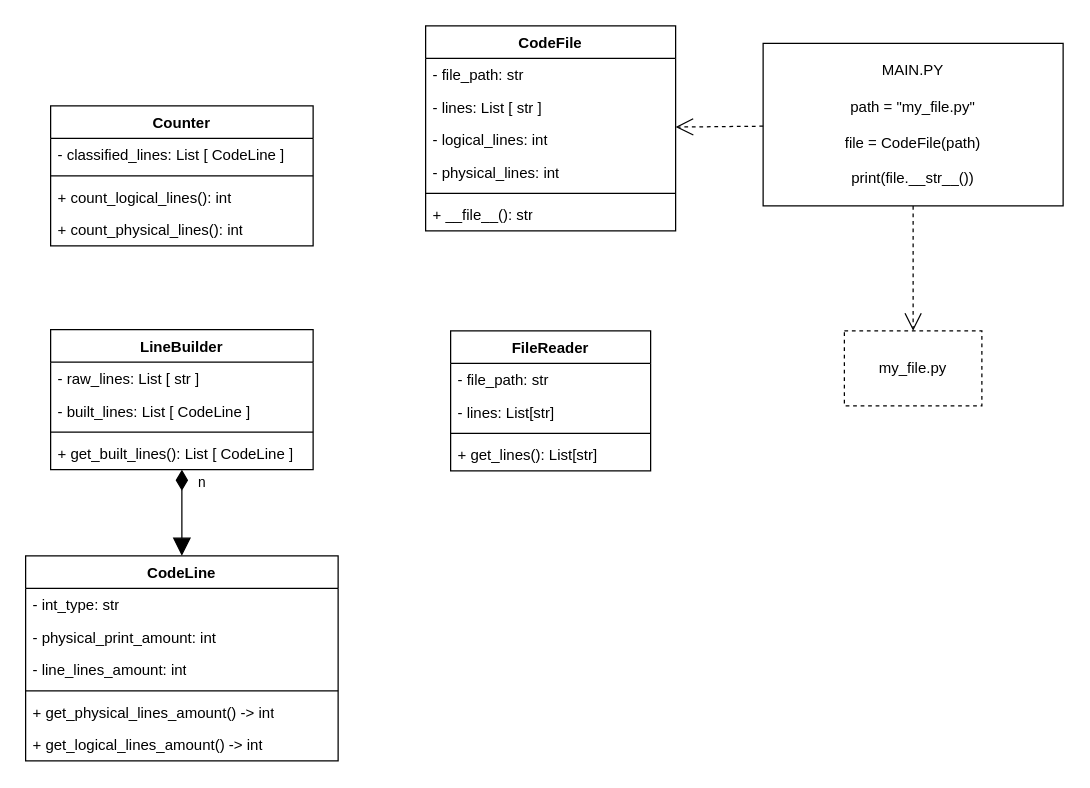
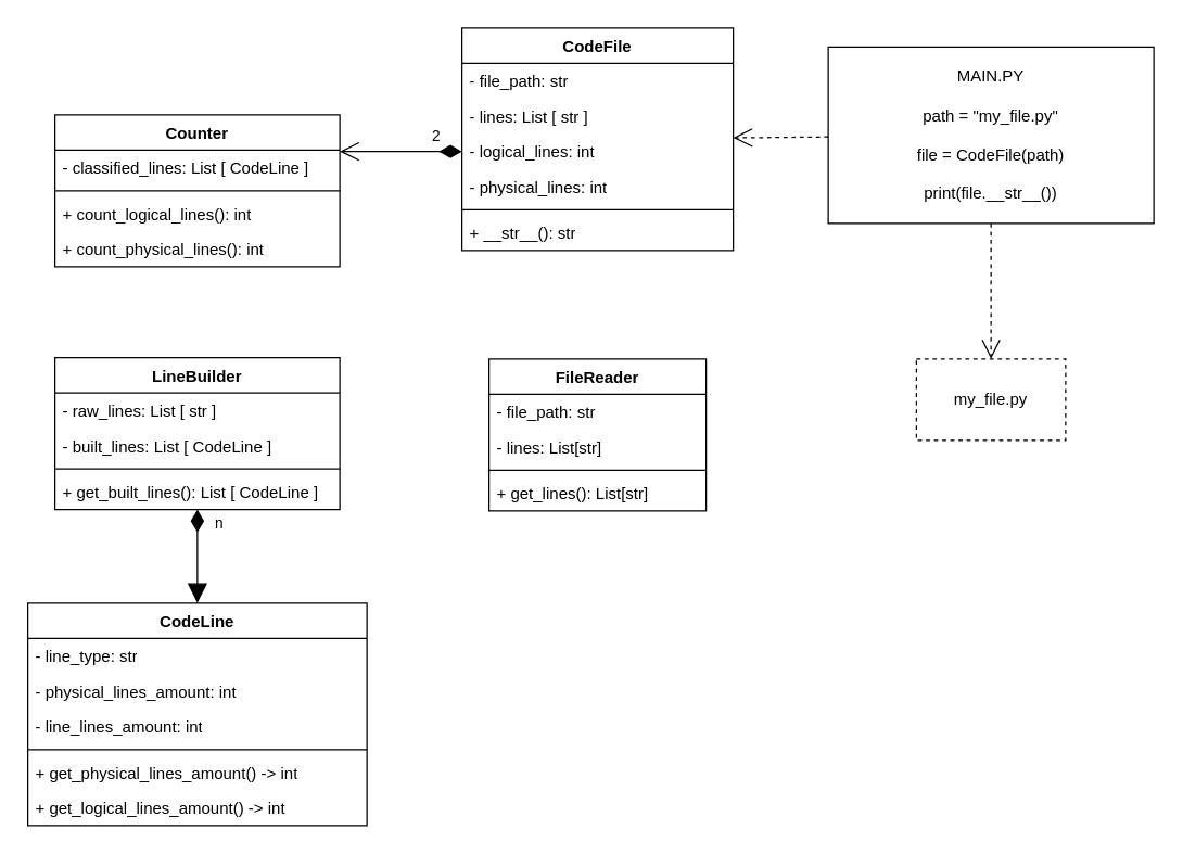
  <mxCell id="0" />
  <mxCell id="1" parent="0" />
  <mxCell id="2" value="MAIN.PY&lt;div&gt;&lt;br&gt;&lt;/div&gt;&lt;div&gt;path = &quot;my_file.py&quot;&lt;/div&gt;&lt;div&gt;&lt;br&gt;&lt;/div&gt;&lt;div&gt;file = CodeFile(path)&lt;/div&gt;&lt;div&gt;&lt;br&gt;&lt;/div&gt;&lt;div&gt;print(file.__str__())&lt;/div&gt;" style="rounded=0;whiteSpace=wrap;html=1;" vertex="1" parent="1"><mxGeometry x="610" y="34" width="240" height="130" as="geometry" /></mxCell>
  <mxCell id="3" value="" style="endArrow=open;endSize=12;dashed=1;html=1;rounded=0;" edge="1" parent="1" source="2" target="11"><mxGeometry width="160" relative="1" as="geometry"><mxPoint x="300" y="294" as="sourcePoint" /><mxPoint x="515" y="88.56" as="targetPoint" /></mxGeometry></mxCell>
  <mxCell id="4" value="my_file.py" style="rounded=0;whiteSpace=wrap;html=1;dashed=1;" vertex="1" parent="1"><mxGeometry x="675" y="264" width="110" height="60" as="geometry" /></mxCell>
  <mxCell id="5" value="" style="endArrow=open;endSize=12;dashed=1;html=1;rounded=0;" edge="1" parent="1" source="2" target="4"><mxGeometry width="160" relative="1" as="geometry"><mxPoint x="610" y="312" as="sourcePoint" /><mxPoint x="450" y="351" as="targetPoint" /></mxGeometry></mxCell>
  <mxCell id="6" value="Counter" style="swimlane;fontStyle=1;align=center;verticalAlign=top;childLayout=stackLayout;horizontal=1;startSize=26;horizontalStack=0;resizeParent=1;resizeParentMax=0;resizeLast=0;collapsible=1;marginBottom=0;whiteSpace=wrap;html=1;" vertex="1" parent="1"><mxGeometry x="40" y="84" width="210" height="112" as="geometry" /></mxCell>
  <mxCell id="7" value="- classified_lines: List [ CodeLine ]" style="text;strokeColor=none;fillColor=none;align=left;verticalAlign=top;spacingLeft=4;spacingRight=4;overflow=hidden;rotatable=0;points=[[0,0.5],[1,0.5]];portConstraint=eastwest;whiteSpace=wrap;html=1;" vertex="1" parent="6"><mxGeometry y="26" width="210" height="26" as="geometry" /></mxCell>
  <mxCell id="8" value="" style="line;strokeWidth=1;fillColor=none;align=left;verticalAlign=middle;spacingTop=-1;spacingLeft=3;spacingRight=3;rotatable=0;labelPosition=right;points=[];portConstraint=eastwest;strokeColor=inherit;" vertex="1" parent="6"><mxGeometry y="52" width="210" height="8" as="geometry" /></mxCell>
  <mxCell id="9" value="+ count_logical_lines(): int" style="text;strokeColor=none;fillColor=none;align=left;verticalAlign=top;spacingLeft=4;spacingRight=4;overflow=hidden;rotatable=0;points=[[0,0.5],[1,0.5]];portConstraint=eastwest;whiteSpace=wrap;html=1;" vertex="1" parent="6"><mxGeometry y="60" width="210" height="26" as="geometry" /></mxCell>
  <mxCell id="10" value="+ count_physical_lines(): int" style="text;strokeColor=none;fillColor=none;align=left;verticalAlign=top;spacingLeft=4;spacingRight=4;overflow=hidden;rotatable=0;points=[[0,0.5],[1,0.5]];portConstraint=eastwest;whiteSpace=wrap;html=1;" vertex="1" parent="6"><mxGeometry y="86" width="210" height="26" as="geometry" /></mxCell>
  <mxCell id="11" value="CodeFile&lt;div&gt;&lt;br&gt;&lt;/div&gt;" style="swimlane;fontStyle=1;align=center;verticalAlign=top;childLayout=stackLayout;horizontal=1;startSize=26;horizontalStack=0;resizeParent=1;resizeParentMax=0;resizeLast=0;collapsible=1;marginBottom=0;whiteSpace=wrap;html=1;" vertex="1" parent="1"><mxGeometry x="340" y="20" width="200" height="164" as="geometry" /></mxCell>
  <mxCell id="12" value="- file_path: str&lt;div&gt;&lt;br&gt;&lt;/div&gt;" style="text;strokeColor=none;fillColor=none;align=left;verticalAlign=top;spacingLeft=4;spacingRight=4;overflow=hidden;rotatable=0;points=[[0,0.5],[1,0.5]];portConstraint=eastwest;whiteSpace=wrap;html=1;" vertex="1" parent="11"><mxGeometry y="26" width="200" height="26" as="geometry" /></mxCell>
  <mxCell id="13" value="&lt;div&gt;- lines: List [ str ]&lt;/div&gt;" style="text;strokeColor=none;fillColor=none;align=left;verticalAlign=top;spacingLeft=4;spacingRight=4;overflow=hidden;rotatable=0;points=[[0,0.5],[1,0.5]];portConstraint=eastwest;whiteSpace=wrap;html=1;" vertex="1" parent="11"><mxGeometry y="52" width="200" height="26" as="geometry" /></mxCell>
  <mxCell id="14" value="&lt;div&gt;- logical_lines: int&lt;/div&gt;" style="text;strokeColor=none;fillColor=none;align=left;verticalAlign=top;spacingLeft=4;spacingRight=4;overflow=hidden;rotatable=0;points=[[0,0.5],[1,0.5]];portConstraint=eastwest;whiteSpace=wrap;html=1;" vertex="1" parent="11"><mxGeometry y="78" width="200" height="26" as="geometry" /></mxCell>
  <mxCell id="15" value="&lt;div&gt;- physical_lines: int&lt;/div&gt;" style="text;strokeColor=none;fillColor=none;align=left;verticalAlign=top;spacingLeft=4;spacingRight=4;overflow=hidden;rotatable=0;points=[[0,0.5],[1,0.5]];portConstraint=eastwest;whiteSpace=wrap;html=1;" vertex="1" parent="11"><mxGeometry y="104" width="200" height="26" as="geometry" /></mxCell>
  <mxCell id="16" value="" style="line;strokeWidth=1;fillColor=none;align=left;verticalAlign=middle;spacingTop=-1;spacingLeft=3;spacingRight=3;rotatable=0;labelPosition=right;points=[];portConstraint=eastwest;strokeColor=inherit;" vertex="1" parent="11"><mxGeometry y="130" width="200" height="8" as="geometry" /></mxCell>
- <mxCell id="17" value="+ __file__(): str" style="text;strokeColor=none;fillColor=none;align=left;verticalAlign=top;spacingLeft=4;spacingRight=4;overflow=hidden;rotatable=0;points=[[0,0.5],[1,0.5]];portConstraint=eastwest;whiteSpace=wrap;html=1;" vertex="1" parent="11"><mxGeometry y="138" width="200" height="26" as="geometry" /></mxCell>
+ <mxCell id="17" value="+ __str__(): str" style="text;strokeColor=none;fillColor=none;align=left;verticalAlign=top;spacingLeft=4;spacingRight=4;overflow=hidden;rotatable=0;points=[[0,0.5],[1,0.5]];portConstraint=eastwest;whiteSpace=wrap;html=1;" vertex="1" parent="11"><mxGeometry y="138" width="200" height="26" as="geometry" /></mxCell>
  <mxCell id="18" value="FileReader" style="swimlane;fontStyle=1;align=center;verticalAlign=top;childLayout=stackLayout;horizontal=1;startSize=26;horizontalStack=0;resizeParent=1;resizeParentMax=0;resizeLast=0;collapsible=1;marginBottom=0;whiteSpace=wrap;html=1;" vertex="1" parent="1"><mxGeometry x="360" y="264" width="160" height="112" as="geometry" /></mxCell>
  <mxCell id="19" value="- file_path: str" style="text;strokeColor=none;fillColor=none;align=left;verticalAlign=top;spacingLeft=4;spacingRight=4;overflow=hidden;rotatable=0;points=[[0,0.5],[1,0.5]];portConstraint=eastwest;whiteSpace=wrap;html=1;" vertex="1" parent="18"><mxGeometry y="26" width="160" height="26" as="geometry" /></mxCell>
  <mxCell id="20" value="- lines: List[str]" style="text;strokeColor=none;fillColor=none;align=left;verticalAlign=top;spacingLeft=4;spacingRight=4;overflow=hidden;rotatable=0;points=[[0,0.5],[1,0.5]];portConstraint=eastwest;whiteSpace=wrap;html=1;" vertex="1" parent="18"><mxGeometry y="52" width="160" height="26" as="geometry" /></mxCell>
  <mxCell id="21" value="" style="line;strokeWidth=1;fillColor=none;align=left;verticalAlign=middle;spacingTop=-1;spacingLeft=3;spacingRight=3;rotatable=0;labelPosition=right;points=[];portConstraint=eastwest;strokeColor=inherit;" vertex="1" parent="18"><mxGeometry y="78" width="160" height="8" as="geometry" /></mxCell>
  <mxCell id="22" value="+ get_lines(): List[str]" style="text;strokeColor=none;fillColor=none;align=left;verticalAlign=top;spacingLeft=4;spacingRight=4;overflow=hidden;rotatable=0;points=[[0,0.5],[1,0.5]];portConstraint=eastwest;whiteSpace=wrap;html=1;" vertex="1" parent="18"><mxGeometry y="86" width="160" height="26" as="geometry" /></mxCell>
  <mxCell id="23" value="CodeLine" style="swimlane;fontStyle=1;align=center;verticalAlign=top;childLayout=stackLayout;horizontal=1;startSize=26;horizontalStack=0;resizeParent=1;resizeParentMax=0;resizeLast=0;collapsible=1;marginBottom=0;whiteSpace=wrap;html=1;" vertex="1" parent="1"><mxGeometry x="20" y="444" width="250" height="164" as="geometry" /></mxCell>
- <mxCell id="24" value="- int_type: str" style="text;strokeColor=none;fillColor=none;align=left;verticalAlign=top;spacingLeft=4;spacingRight=4;overflow=hidden;rotatable=0;points=[[0,0.5],[1,0.5]];portConstraint=eastwest;whiteSpace=wrap;html=1;" vertex="1" parent="23"><mxGeometry y="26" width="250" height="26" as="geometry" /></mxCell>
- <mxCell id="25" value="- physical_print_amount: int" style="text;strokeColor=none;fillColor=none;align=left;verticalAlign=top;spacingLeft=4;spacingRight=4;overflow=hidden;rotatable=0;points=[[0,0.5],[1,0.5]];portConstraint=eastwest;whiteSpace=wrap;html=1;" vertex="1" parent="23"><mxGeometry y="52" width="250" height="26" as="geometry" /></mxCell>
+ <mxCell id="24" value="- line_type: str" style="text;strokeColor=none;fillColor=none;align=left;verticalAlign=top;spacingLeft=4;spacingRight=4;overflow=hidden;rotatable=0;points=[[0,0.5],[1,0.5]];portConstraint=eastwest;whiteSpace=wrap;html=1;" vertex="1" parent="23"><mxGeometry y="26" width="250" height="26" as="geometry" /></mxCell>
+ <mxCell id="25" value="- physical_lines_amount: int" style="text;strokeColor=none;fillColor=none;align=left;verticalAlign=top;spacingLeft=4;spacingRight=4;overflow=hidden;rotatable=0;points=[[0,0.5],[1,0.5]];portConstraint=eastwest;whiteSpace=wrap;html=1;" vertex="1" parent="23"><mxGeometry y="52" width="250" height="26" as="geometry" /></mxCell>
  <mxCell id="26" value="- line_lines_amount: int" style="text;strokeColor=none;fillColor=none;align=left;verticalAlign=top;spacingLeft=4;spacingRight=4;overflow=hidden;rotatable=0;points=[[0,0.5],[1,0.5]];portConstraint=eastwest;whiteSpace=wrap;html=1;" vertex="1" parent="23"><mxGeometry y="78" width="250" height="26" as="geometry" /></mxCell>
  <mxCell id="27" value="" style="line;strokeWidth=1;fillColor=none;align=left;verticalAlign=middle;spacingTop=-1;spacingLeft=3;spacingRight=3;rotatable=0;labelPosition=right;points=[];portConstraint=eastwest;strokeColor=inherit;" vertex="1" parent="23"><mxGeometry y="104" width="250" height="8" as="geometry" /></mxCell>
  <mxCell id="28" value="+&amp;nbsp;get_physical_lines_amount() -&amp;gt; int" style="text;strokeColor=none;fillColor=none;align=left;verticalAlign=top;spacingLeft=4;spacingRight=4;overflow=hidden;rotatable=0;points=[[0,0.5],[1,0.5]];portConstraint=eastwest;whiteSpace=wrap;html=1;" vertex="1" parent="23"><mxGeometry y="112" width="250" height="26" as="geometry" /></mxCell>
  <mxCell id="29" value="+&amp;nbsp;get_logical_lines_amount() -&amp;gt; int" style="text;strokeColor=none;fillColor=none;align=left;verticalAlign=top;spacingLeft=4;spacingRight=4;overflow=hidden;rotatable=0;points=[[0,0.5],[1,0.5]];portConstraint=eastwest;whiteSpace=wrap;html=1;" vertex="1" parent="23"><mxGeometry y="138" width="250" height="26" as="geometry" /></mxCell>
  <mxCell id="30" value="LineBuilder" style="swimlane;fontStyle=1;align=center;verticalAlign=top;childLayout=stackLayout;horizontal=1;startSize=26;horizontalStack=0;resizeParent=1;resizeParentMax=0;resizeLast=0;collapsible=1;marginBottom=0;whiteSpace=wrap;html=1;" vertex="1" parent="1"><mxGeometry x="40" y="263" width="210" height="112" as="geometry" /></mxCell>
  <mxCell id="31" value="- raw_lines: List [ str ]" style="text;strokeColor=none;fillColor=none;align=left;verticalAlign=top;spacingLeft=4;spacingRight=4;overflow=hidden;rotatable=0;points=[[0,0.5],[1,0.5]];portConstraint=eastwest;whiteSpace=wrap;html=1;" vertex="1" parent="30"><mxGeometry y="26" width="210" height="26" as="geometry" /></mxCell>
  <mxCell id="32" value="- built_lines: List [ CodeLine ]" style="text;strokeColor=none;fillColor=none;align=left;verticalAlign=top;spacingLeft=4;spacingRight=4;overflow=hidden;rotatable=0;points=[[0,0.5],[1,0.5]];portConstraint=eastwest;whiteSpace=wrap;html=1;" vertex="1" parent="30"><mxGeometry y="52" width="210" height="26" as="geometry" /></mxCell>
  <mxCell id="33" value="" style="line;strokeWidth=1;fillColor=none;align=left;verticalAlign=middle;spacingTop=-1;spacingLeft=3;spacingRight=3;rotatable=0;labelPosition=right;points=[];portConstraint=eastwest;strokeColor=inherit;" vertex="1" parent="30"><mxGeometry y="78" width="210" height="8" as="geometry" /></mxCell>
  <mxCell id="34" value="+ get_built_lines(): List [ CodeLine ]" style="text;strokeColor=none;fillColor=none;align=left;verticalAlign=top;spacingLeft=4;spacingRight=4;overflow=hidden;rotatable=0;points=[[0,0.5],[1,0.5]];portConstraint=eastwest;whiteSpace=wrap;html=1;" vertex="1" parent="30"><mxGeometry y="86" width="210" height="26" as="geometry" /></mxCell>
+ <mxCell id="35" value="" style="endArrow=open;html=1;endSize=12;startArrow=diamondThin;startSize=14;startFill=1;edgeStyle=orthogonalEdgeStyle;align=left;verticalAlign=bottom;rounded=0;exitX=0;exitY=0.5;exitDx=0;exitDy=0;" edge="1" parent="1" source="14" target="6"><mxGeometry x="-0.333" y="-7" relative="1" as="geometry"><mxPoint x="440" y="31" as="sourcePoint" /><mxPoint x="440" y="-64" as="targetPoint" /><mxPoint as="offset" /><Array as="points"><mxPoint x="185" y="111" /></Array></mxGeometry></mxCell>
+ <mxCell id="36" value="2" style="edgeLabel;html=1;align=center;verticalAlign=middle;resizable=0;points=[];" vertex="1" connectable="0" parent="35"><mxGeometry x="-0.514" y="-5" relative="1" as="geometry"><mxPoint x="2" y="-7" as="offset" /></mxGeometry></mxCell>
  <mxCell id="37" value="" style="endArrow=block;html=1;endSize=12;startArrow=diamondThin;startSize=14;startFill=1;edgeStyle=orthogonalEdgeStyle;align=left;verticalAlign=bottom;rounded=0;" edge="1" parent="1" source="30" target="23"><mxGeometry x="-0.834" y="-9" relative="1" as="geometry"><mxPoint x="595" y="214" as="sourcePoint" /><mxPoint x="230" y="414" as="targetPoint" /><mxPoint as="offset" /></mxGeometry></mxCell>
  <mxCell id="38" value="n" style="edgeLabel;html=1;align=center;verticalAlign=middle;resizable=0;points=[];" vertex="1" connectable="0" parent="37"><mxGeometry x="-0.736" y="2" relative="1" as="geometry"><mxPoint x="13" as="offset" /></mxGeometry></mxCell>
